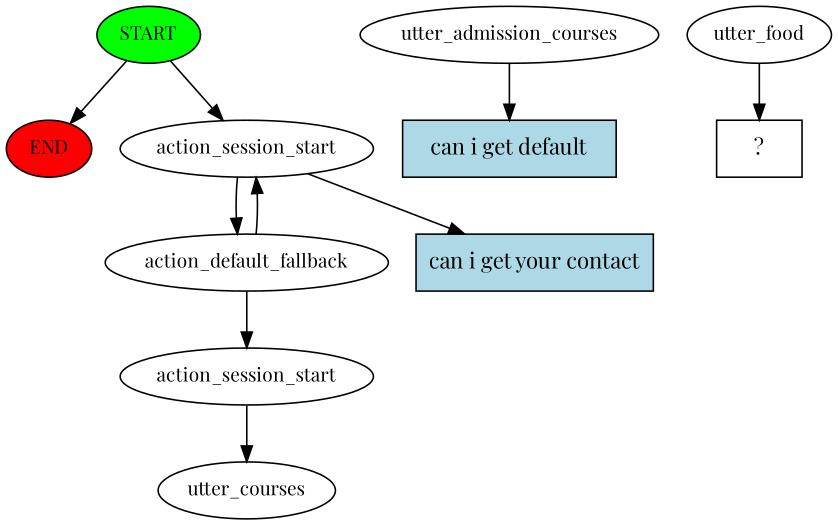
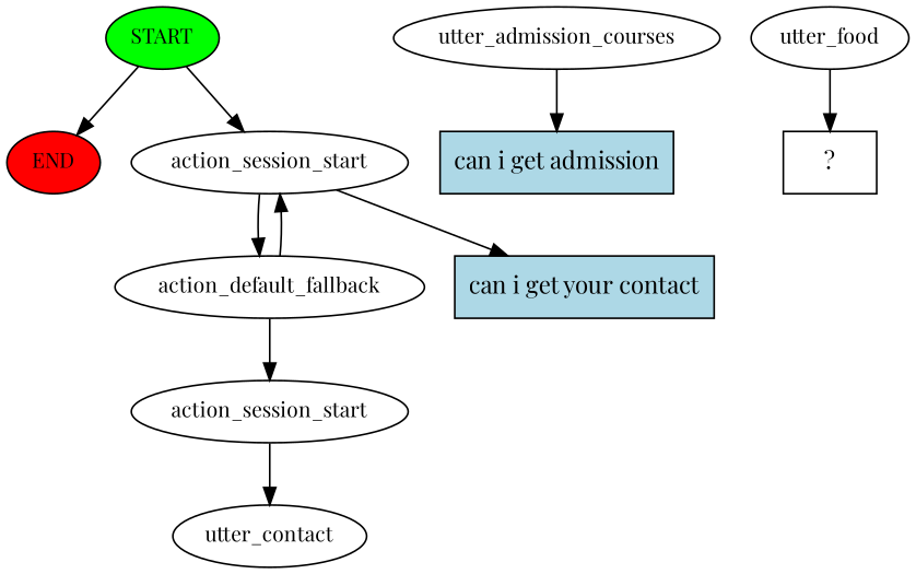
  digraph {
    fontname="Playfair Display"
    node [fontname="Playfair Display" fontsize=12]
    edge [fontname="Playfair Display"]
    n1 [fillcolor=green label=START style=filled]
    n2 [fillcolor=red label=END style=filled]
    n3 [label=action_session_start]
    n4 [label=action_default_fallback]
    n5 [fillcolor=lightblue label="can i get your contact" shape=rect style=filled fontsize=""]
    n6 [label=action_session_start]
-   n7 [label=utter_courses]
+   n7 [label=utter_contact]
    n8 [label=utter_admission_courses]
-   n9 [fillcolor=lightblue label="can i get default" shape=rect style=filled fontsize=""]
+   n9 [fillcolor=lightblue label="can i get admission" shape=rect style=filled fontsize=""]
    n10 [label=utter_food]
    n11 [label="  ?  " shape=rect fontsize=""]
    n1 -> n2
    n1 -> n3
    n3 -> n4
    n3 -> n5
    n4 -> n3
    n4 -> n6
    n6 -> n7
    n8 -> n9
    n10 -> n11
  }
